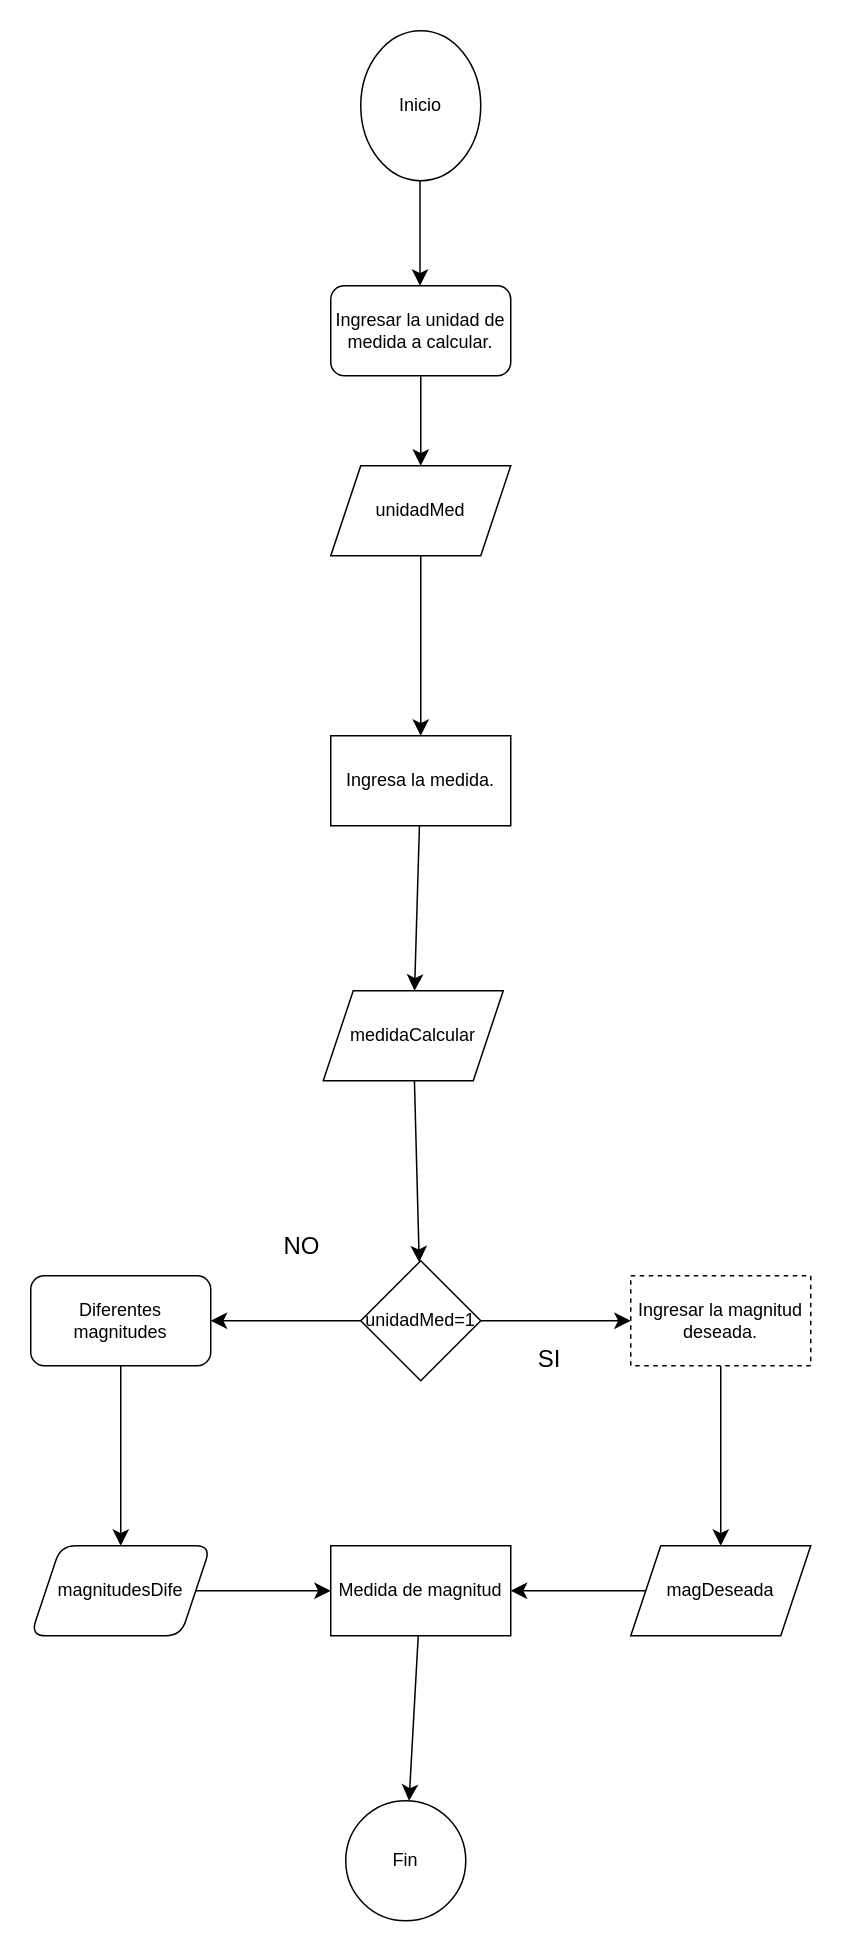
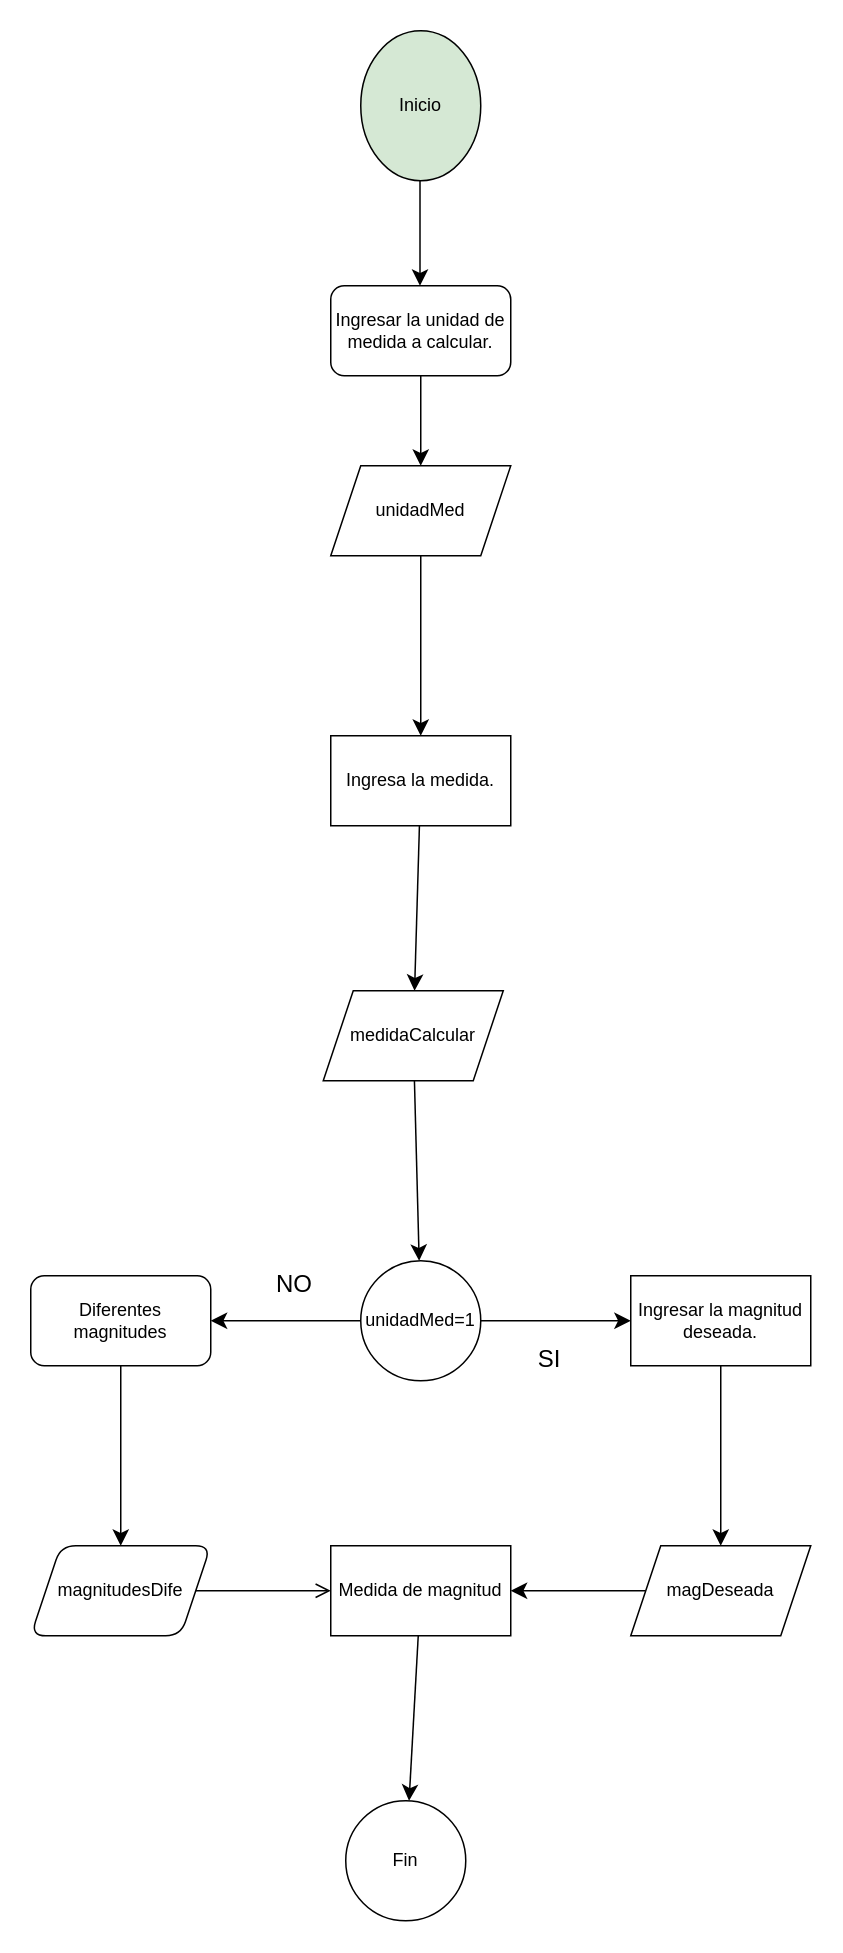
  <mxCell id="0" />
  <mxCell id="1" parent="0" />
- <mxCell id="2" value="Inicio" style="ellipse;whiteSpace=wrap;html=1;" vertex="1" parent="1"><mxGeometry x="240" y="20" width="80" height="100" as="geometry" /></mxCell>
+ <mxCell id="2" value="Inicio" style="ellipse;whiteSpace=wrap;html=1;fillColor=#d5e8d4;" vertex="1" parent="1"><mxGeometry x="240" y="20" width="80" height="100" as="geometry" /></mxCell>
  <mxCell id="3" value="" style="edgeStyle=none;orthogonalLoop=1;jettySize=auto;html=1;rounded=0;fontSize=12;startSize=8;endSize=8;curved=1;" edge="1" parent="1"><mxGeometry width="140" relative="1" as="geometry"><mxPoint x="279.5" y="120" as="sourcePoint" /><mxPoint x="279.5" y="190" as="targetPoint" /><Array as="points"><mxPoint x="279.5" y="170" /></Array></mxGeometry></mxCell>
  <mxCell id="4" value="" style="edgeStyle=none;curved=1;rounded=0;orthogonalLoop=1;jettySize=auto;html=1;fontSize=12;startSize=8;endSize=8;" edge="1" parent="1" source="5" target="7"><mxGeometry relative="1" as="geometry" /></mxCell>
  <mxCell id="5" value="Ingresar la unidad de medida a calcular." style="rounded=1;whiteSpace=wrap;html=1;" vertex="1" parent="1"><mxGeometry x="220" y="190" width="120" height="60" as="geometry" /></mxCell>
  <mxCell id="6" value="" style="edgeStyle=none;curved=1;rounded=0;orthogonalLoop=1;jettySize=auto;html=1;fontSize=12;startSize=8;endSize=8;" edge="1" parent="1" source="7" target="9"><mxGeometry relative="1" as="geometry" /></mxCell>
  <mxCell id="7" value="unidadMed" style="shape=parallelogram;perimeter=parallelogramPerimeter;whiteSpace=wrap;html=1;fixedSize=1;" vertex="1" parent="1"><mxGeometry x="220" y="310" width="120" height="60" as="geometry" /></mxCell>
  <mxCell id="8" value="" style="edgeStyle=none;curved=1;rounded=0;orthogonalLoop=1;jettySize=auto;html=1;fontSize=12;startSize=8;endSize=8;" edge="1" parent="1" source="9" target="11"><mxGeometry relative="1" as="geometry" /></mxCell>
  <mxCell id="9" value="Ingresa la medida." style="whiteSpace=wrap;html=1;" vertex="1" parent="1"><mxGeometry x="220" y="490" width="120" height="60" as="geometry" /></mxCell>
  <mxCell id="10" value="" style="edgeStyle=none;curved=1;rounded=0;orthogonalLoop=1;jettySize=auto;html=1;fontSize=12;startSize=8;endSize=8;" edge="1" parent="1" source="11" target="14"><mxGeometry relative="1" as="geometry" /></mxCell>
  <mxCell id="11" value="medidaCalcular" style="shape=parallelogram;perimeter=parallelogramPerimeter;whiteSpace=wrap;html=1;fixedSize=1;" vertex="1" parent="1"><mxGeometry x="215" y="660" width="120" height="60" as="geometry" /></mxCell>
  <mxCell id="12" value="" style="edgeStyle=none;curved=1;rounded=0;orthogonalLoop=1;jettySize=auto;html=1;fontSize=12;startSize=8;endSize=8;" edge="1" parent="1" source="14" target="16"><mxGeometry relative="1" as="geometry" /></mxCell>
  <mxCell id="13" value="" style="edgeStyle=none;curved=1;rounded=0;orthogonalLoop=1;jettySize=auto;html=1;fontSize=12;startSize=8;endSize=8;" edge="1" parent="1" source="14" target="22"><mxGeometry relative="1" as="geometry" /></mxCell>
- <mxCell id="14" value="unidadMed=1" style="rhombus;whiteSpace=wrap;html=1;" vertex="1" parent="1"><mxGeometry x="240" y="840" width="80" height="80" as="geometry" /></mxCell>
+ <mxCell id="14" value="unidadMed=1" style="ellipse;whiteSpace=wrap;html=1;" vertex="1" parent="1"><mxGeometry x="240" y="840" width="80" height="80" as="geometry" /></mxCell>
  <mxCell id="15" value="" style="edgeStyle=none;curved=1;rounded=0;orthogonalLoop=1;jettySize=auto;html=1;fontSize=12;startSize=8;endSize=8;" edge="1" parent="1" source="16" target="18"><mxGeometry relative="1" as="geometry" /></mxCell>
- <mxCell id="16" value="Ingresar la magnitud deseada." style="whiteSpace=wrap;html=1;dashed=1;" vertex="1" parent="1"><mxGeometry x="420" y="850" width="120" height="60" as="geometry" /></mxCell>
+ <mxCell id="16" value="Ingresar la magnitud deseada." style="whiteSpace=wrap;html=1;" vertex="1" parent="1"><mxGeometry x="420" y="850" width="120" height="60" as="geometry" /></mxCell>
  <mxCell id="17" value="" style="edgeStyle=none;curved=1;rounded=0;orthogonalLoop=1;jettySize=auto;html=1;fontSize=12;startSize=8;endSize=8;" edge="1" parent="1" source="18" target="20"><mxGeometry relative="1" as="geometry" /></mxCell>
  <mxCell id="18" value="magDeseada" style="shape=parallelogram;perimeter=parallelogramPerimeter;whiteSpace=wrap;html=1;fixedSize=1;" vertex="1" parent="1"><mxGeometry x="420" y="1030" width="120" height="60" as="geometry" /></mxCell>
  <mxCell id="19" value="" style="edgeStyle=none;curved=1;rounded=0;orthogonalLoop=1;jettySize=auto;html=1;fontSize=12;startSize=8;endSize=8;" edge="1" parent="1" source="20" target="25"><mxGeometry relative="1" as="geometry" /></mxCell>
  <mxCell id="20" value="Medida de magnitud" style="whiteSpace=wrap;html=1;" vertex="1" parent="1"><mxGeometry x="220" y="1030" width="120" height="60" as="geometry" /></mxCell>
  <mxCell id="21" value="" style="edgeStyle=none;curved=1;rounded=0;orthogonalLoop=1;jettySize=auto;html=1;fontSize=12;startSize=8;endSize=8;" edge="1" parent="1" source="22" target="24"><mxGeometry relative="1" as="geometry" /></mxCell>
  <mxCell id="22" value="Diferentes magnitudes" style="rounded=1;whiteSpace=wrap;html=1;" vertex="1" parent="1"><mxGeometry x="20" y="850" width="120" height="60" as="geometry" /></mxCell>
- <mxCell id="23" value="" style="edgeStyle=none;curved=1;rounded=0;orthogonalLoop=1;jettySize=auto;html=1;fontSize=12;startSize=8;endSize=8;" edge="1" parent="1" source="24" target="20"><mxGeometry relative="1" as="geometry" /></mxCell>
+ <mxCell id="23" value="" style="edgeStyle=none;curved=1;rounded=0;orthogonalLoop=1;jettySize=auto;html=1;fontSize=12;startSize=8;endSize=8;endArrow=open;" edge="1" parent="1" source="24" target="20"><mxGeometry relative="1" as="geometry" /></mxCell>
  <mxCell id="24" value="magnitudesDife" style="shape=parallelogram;perimeter=parallelogramPerimeter;whiteSpace=wrap;html=1;fixedSize=1;rounded=1;" vertex="1" parent="1"><mxGeometry x="20" y="1030" width="120" height="60" as="geometry" /></mxCell>
  <mxCell id="25" value="Fin" style="ellipse;whiteSpace=wrap;html=1;" vertex="1" parent="1"><mxGeometry x="230" y="1200" width="80" height="80" as="geometry" /></mxCell>
  <mxCell id="26" value="SI" style="text;strokeColor=none;align=center;fillColor=none;html=1;verticalAlign=middle;whiteSpace=wrap;rounded=0;fontSize=16;" vertex="1" parent="1"><mxGeometry x="336" y="890" width="60" height="30" as="geometry" /></mxCell>
- <mxCell id="27" value="NO" style="text;strokeColor=none;align=center;fillColor=none;html=1;verticalAlign=middle;whiteSpace=wrap;rounded=0;fontSize=16;" vertex="1" parent="1"><mxGeometry x="171" y="815" width="60" height="30" as="geometry" /></mxCell>
+ <mxCell id="27" value="NO" style="text;strokeColor=none;align=center;fillColor=none;html=1;verticalAlign=middle;whiteSpace=wrap;rounded=0;fontSize=16;" vertex="1" parent="1"><mxGeometry x="166" y="840" width="60" height="30" as="geometry" /></mxCell>
